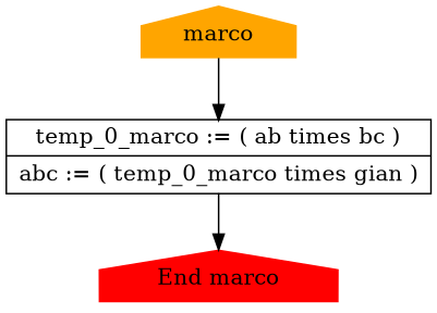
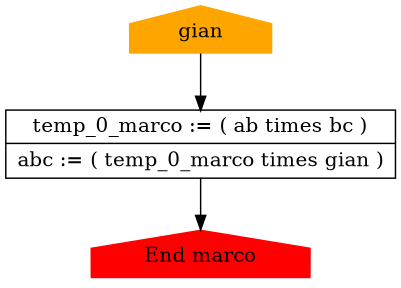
  digraph {
    node [shape=house style=filled]
-   n1 [color=orange label=marco]
+   n1 [color=orange label=gian]
    n2 [label="{temp_0_marco := ( ab times bc )|abc := ( temp_0_marco times gian )}" shape=record style=""]
    n3 [color=red label="End marco"]
    n1 -> n2
    n2 -> n3
  }
